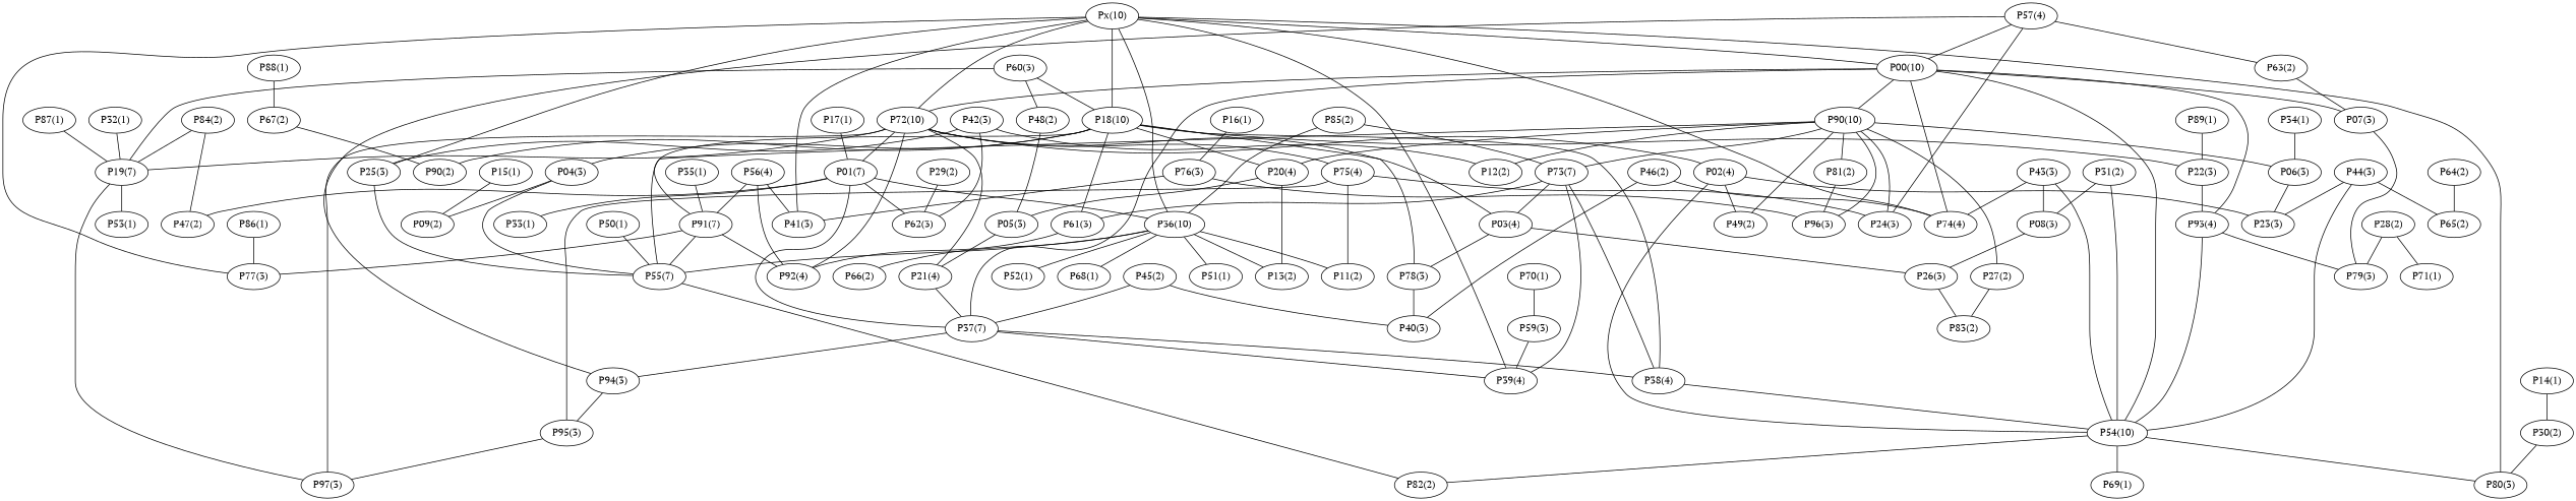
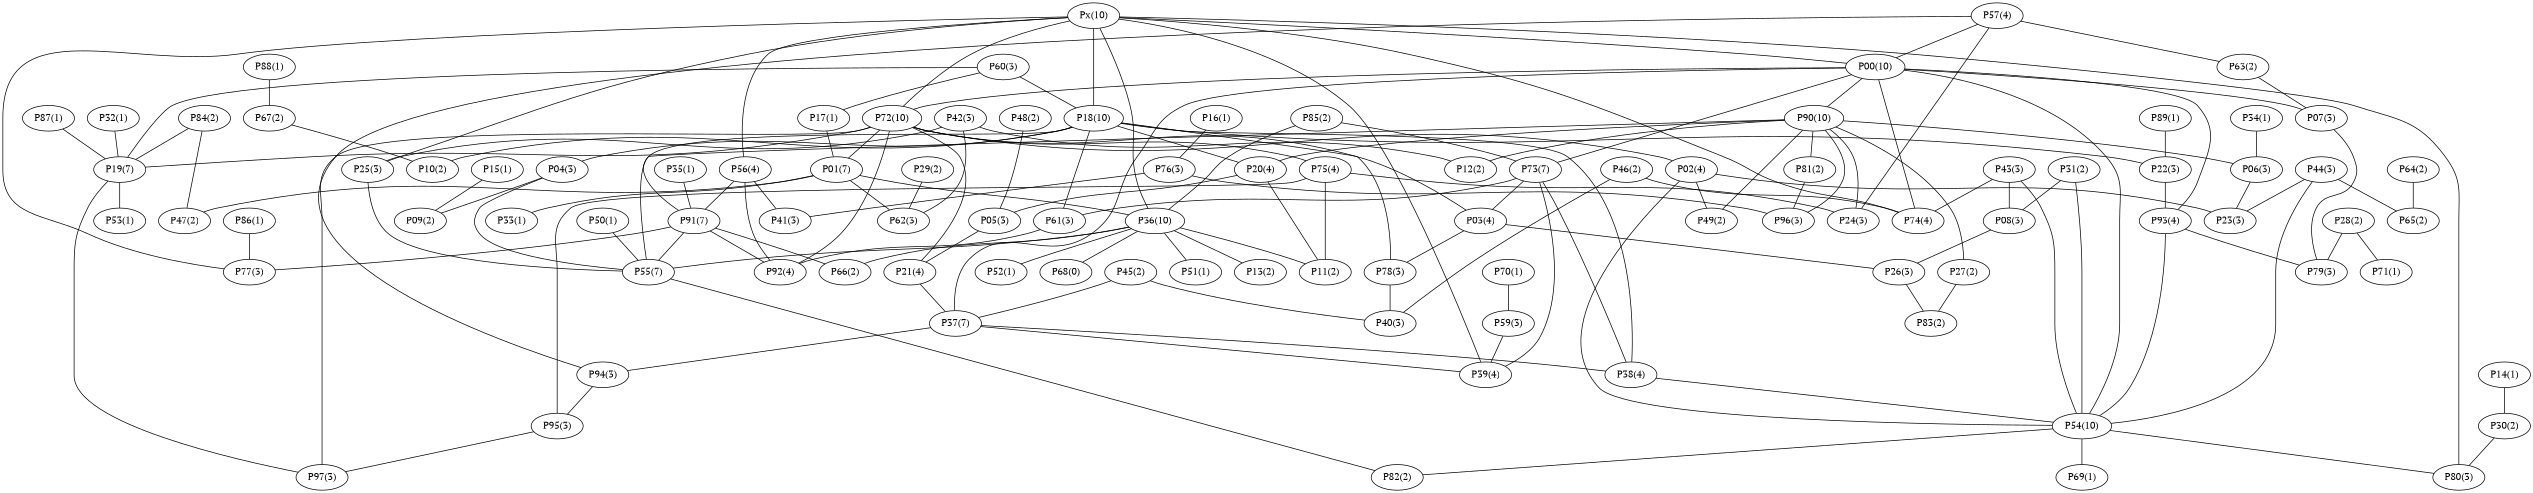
  graph {
    fontname="PT Serif"
    node [fontname="PT Serif"]
    edge [fontname="PT Serif"]
    "Px(10)"
    "P00(10)"
    "P72(10)"
    "P74(4)"
    "P18(10)"
    "P77(3)"
    "P36(10)"
    "P80(3)"
    "P25(3)"
    "P39(4)"
    "P41(3)"
    "P73(7)"
    "P54(10)"
    "P37(7)"
    "P93(4)"
    "P90(10)"
    "P07(3)"
    "P19(7)"
    "P92(4)"
    "P01(7)"
    "P21(4)"
    "P03(4)"
    "P02(4)"
    "P97(3)"
    "P75(4)"
    "P91(7)"
    "P22(3)"
    "P61(3)"
    "P78(3)"
    "P38(4)"
-   "P10(2)" [label="P90(2)"]
+   "P10(2)"
    "P04(3)"
    "P20(4)"
    "P55(7)"
    "P11(2)"
    "P13(2)"
    "P51(1)"
    "P52(1)"
-   "P68(1)"
+   "P68(1)" [label="P68(0)"]
    "P66(2)"
    "P82(2)"
    "P69(1)"
    "P94(3)"
    "P79(3)"
    "P12(2)"
    "P96(3)"
    "P24(3)"
    "P06(3)"
    "P49(2)"
    "P81(2)"
    "P27(2)"
    "P53(1)"
    "P47(2)"
    "P62(3)"
    "P33(1)"
    "P26(3)"
    "P23(3)"
    "P95(3)"
    "P40(3)"
    "P09(2)"
    "P05(3)"
    "P14(1)"
    "P30(2)"
    "P70(1)"
    "P59(3)"
    "P28(2)"
    "P71(1)"
    "P84(2)"
    "P42(3)"
    "P56(4)"
    "P15(1)"
    "P29(2)"
    "P64(2)"
    "P65(2)"
    "P85(2)"
    "P43(3)"
    "P08(3)"
    "P83(2)"
    "P16(1)"
    "P76(3)"
    "P57(4)"
    "P63(2)"
    "P86(1)"
    "P17(1)"
    "P87(1)"
    "P44(3)"
    "P31(2)"
    "P88(1)"
    "P67(2)"
    "P45(2)"
    "P32(1)"
    "P89(1)"
    "P46(2)"
    "P60(3)"
    "P48(2)"
    "P34(1)"
    "P35(1)"
    "P50(1)"
    "Px(10)" -- "P00(10)"
    "Px(10)" -- "P72(10)"
    "Px(10)" -- "P74(4)"
    "Px(10)" -- "P18(10)"
    "Px(10)" -- "P77(3)"
    "Px(10)" -- "P36(10)"
    "Px(10)" -- "P80(3)"
    "Px(10)" -- "P25(3)"
    "Px(10)" -- "P39(4)"
-   "Px(10)" -- "P41(3)"
+   "Px(10)" -- "P56(4)"
    "P00(10)" -- "P72(10)"
    "P00(10)" -- "P74(4)"
-   "P90(10)" -- "P73(7)"
+   "P00(10)" -- "P73(7)"
    "P00(10)" -- "P54(10)"
    "P00(10)" -- "P37(7)"
    "P00(10)" -- "P93(4)"
    "P00(10)" -- "P90(10)"
    "P00(10)" -- "P07(3)"
    "P72(10)" -- "P19(7)"
    "P72(10)" -- "P92(4)"
    "P72(10)" -- "P01(7)"
    "P72(10)" -- "P21(4)"
    "P72(10)" -- "P03(4)"
    "P72(10)" -- "P02(4)"
    "P72(10)" -- "P97(3)"
    "P72(10)" -- "P75(4)"
    "P18(10)" -- "P91(7)"
    "P18(10)" -- "P22(3)"
    "P18(10)" -- "P61(3)"
    "P18(10)" -- "P78(3)"
    "P18(10)" -- "P38(4)"
    "P18(10)" -- "P10(2)"
    "P18(10)" -- "P04(3)"
    "P18(10)" -- "P20(4)"
    "P36(10)" -- "P55(7)"
    "P36(10)" -- "P11(2)"
    "P36(10)" -- "P13(2)"
    "P36(10)" -- "P51(1)"
    "P36(10)" -- "P52(1)"
    "P36(10)" -- "P68(1)"
    "P36(10)" -- "P66(2)"
    "P25(3)" -- "P55(7)"
    "P73(7)" -- "P39(4)"
    "P73(7)" -- "P03(4)"
    "P73(7)" -- "P61(3)"
    "P73(7)" -- "P38(4)"
    "P54(10)" -- "P80(3)"
    "P54(10)" -- "P82(2)"
    "P54(10)" -- "P69(1)"
    "P37(7)" -- "P39(4)"
    "P37(7)" -- "P38(4)"
    "P37(7)" -- "P94(3)"
    "P93(4)" -- "P54(10)"
    "P93(4)" -- "P79(3)"
    "P90(10)" -- "P20(4)"
    "P90(10)" -- "P55(7)"
    "P90(10)" -- "P12(2)"
    "P90(10)" -- "P96(3)"
    "P90(10)" -- "P24(3)"
    "P90(10)" -- "P06(3)"
    "P90(10)" -- "P49(2)"
    "P90(10)" -- "P81(2)"
    "P90(10)" -- "P27(2)"
    "P07(3)" -- "P79(3)"
    "P19(7)" -- "P97(3)"
    "P19(7)" -- "P53(1)"
    "P01(7)" -- "P36(10)"
-   "P01(7)" -- "P37(7)"
    "P01(7)" -- "P47(2)"
    "P01(7)" -- "P62(3)"
    "P01(7)" -- "P33(1)"
    "P21(4)" -- "P37(7)"
    "P03(4)" -- "P78(3)"
    "P03(4)" -- "P26(3)"
    "P02(4)" -- "P54(10)"
    "P02(4)" -- "P49(2)"
    "P02(4)" -- "P23(3)"
    "P75(4)" -- "P11(2)"
    "P75(4)" -- "P24(3)"
    "P75(4)" -- "P95(3)"
    "P91(7)" -- "P77(3)"
    "P91(7)" -- "P92(4)"
    "P91(7)" -- "P55(7)"
+   "P91(7)" -- "P66(2)"
    "P22(3)" -- "P93(4)"
    "P61(3)" -- "P92(4)"
    "P78(3)" -- "P40(3)"
    "P38(4)" -- "P54(10)"
    "P04(3)" -- "P55(7)"
    "P04(3)" -- "P09(2)"
-   "P20(4)" -- "P13(2)"
+   "P20(4)" -- "P11(2)"
    "P20(4)" -- "P05(3)"
    "P55(7)" -- "P82(2)"
    "P94(3)" -- "P95(3)"
    "P06(3)" -- "P23(3)"
    "P81(2)" -- "P96(3)"
    "P27(2)" -- "P83(2)"
    "P26(3)" -- "P83(2)"
    "P95(3)" -- "P97(3)"
    "P05(3)" -- "P21(4)"
    "P14(1)" -- "P30(2)"
    "P30(2)" -- "P80(3)"
    "P70(1)" -- "P59(3)"
    "P59(3)" -- "P39(4)"
    "P28(2)" -- "P79(3)"
    "P28(2)" -- "P71(1)"
    "P84(2)" -- "P19(7)"
    "P84(2)" -- "P47(2)"
    "P42(3)" -- "P25(3)"
    "P42(3)" -- "P12(2)"
    "P42(3)" -- "P62(3)"
    "P56(4)" -- "P41(3)"
    "P56(4)" -- "P92(4)"
    "P56(4)" -- "P91(7)"
    "P15(1)" -- "P09(2)"
    "P29(2)" -- "P62(3)"
    "P64(2)" -- "P65(2)"
    "P85(2)" -- "P36(10)"
    "P85(2)" -- "P73(7)"
    "P43(3)" -- "P74(4)"
    "P43(3)" -- "P54(10)"
    "P43(3)" -- "P08(3)"
    "P08(3)" -- "P26(3)"
    "P16(1)" -- "P76(3)"
    "P76(3)" -- "P41(3)"
    "P76(3)" -- "P96(3)"
    "P57(4)" -- "P00(10)"
    "P57(4)" -- "P94(3)"
    "P57(4)" -- "P24(3)"
    "P57(4)" -- "P63(2)"
    "P63(2)" -- "P07(3)"
    "P86(1)" -- "P77(3)"
    "P17(1)" -- "P01(7)"
    "P87(1)" -- "P19(7)"
    "P44(3)" -- "P54(10)"
    "P44(3)" -- "P23(3)"
    "P44(3)" -- "P65(2)"
    "P31(2)" -- "P54(10)"
    "P31(2)" -- "P08(3)"
    "P88(1)" -- "P67(2)"
    "P67(2)" -- "P10(2)"
    "P45(2)" -- "P37(7)"
    "P45(2)" -- "P40(3)"
    "P32(1)" -- "P19(7)"
    "P89(1)" -- "P22(3)"
    "P46(2)" -- "P74(4)"
    "P46(2)" -- "P40(3)"
    "P60(3)" -- "P18(10)"
    "P60(3)" -- "P19(7)"
-   "P60(3)" -- "P48(2)"
+   "P60(3)" -- "P17(1)"
    "P48(2)" -- "P05(3)"
    "P34(1)" -- "P06(3)"
    "P35(1)" -- "P91(7)"
    "P50(1)" -- "P55(7)"
  }
